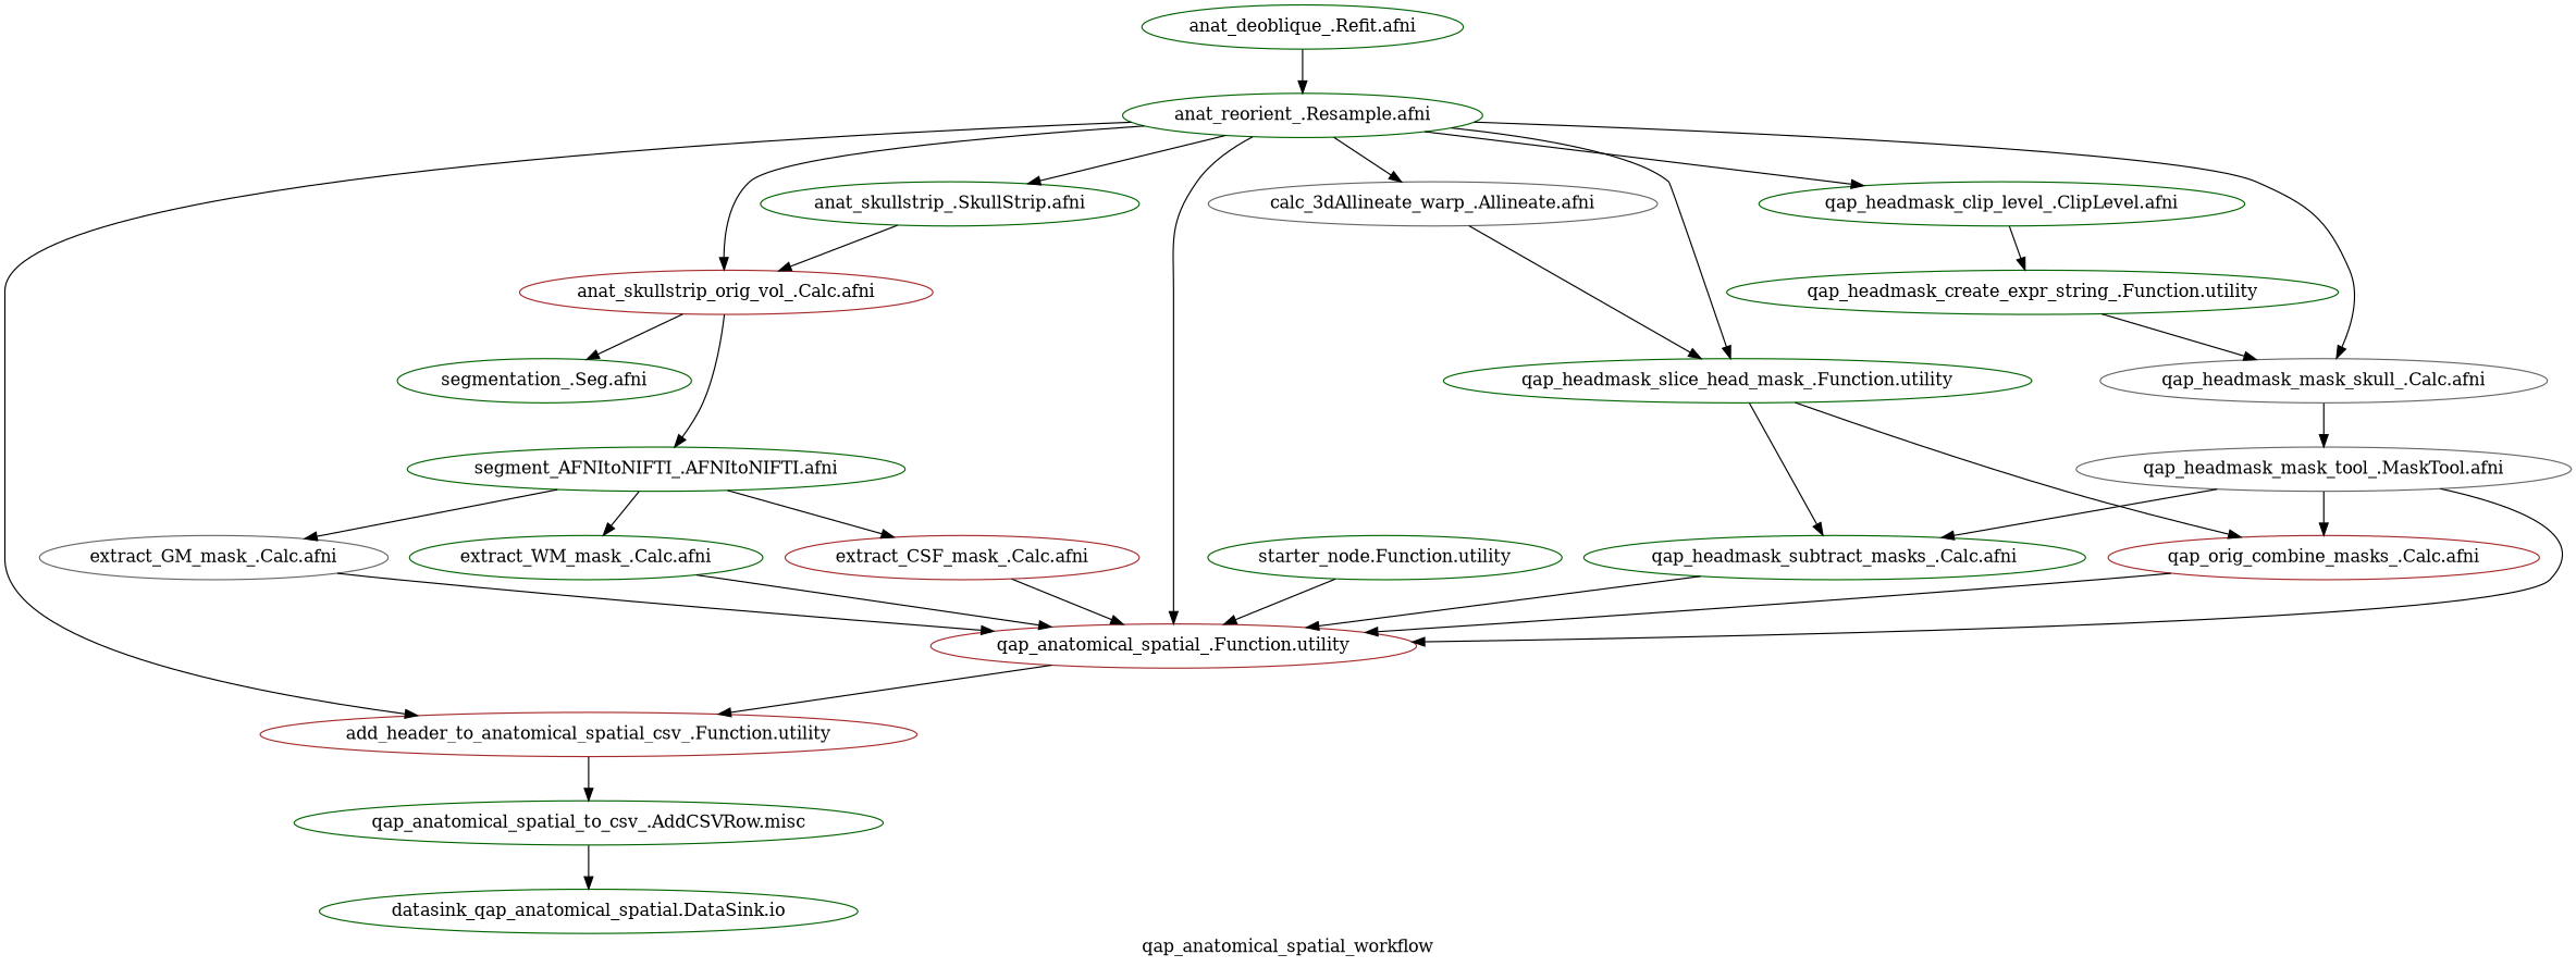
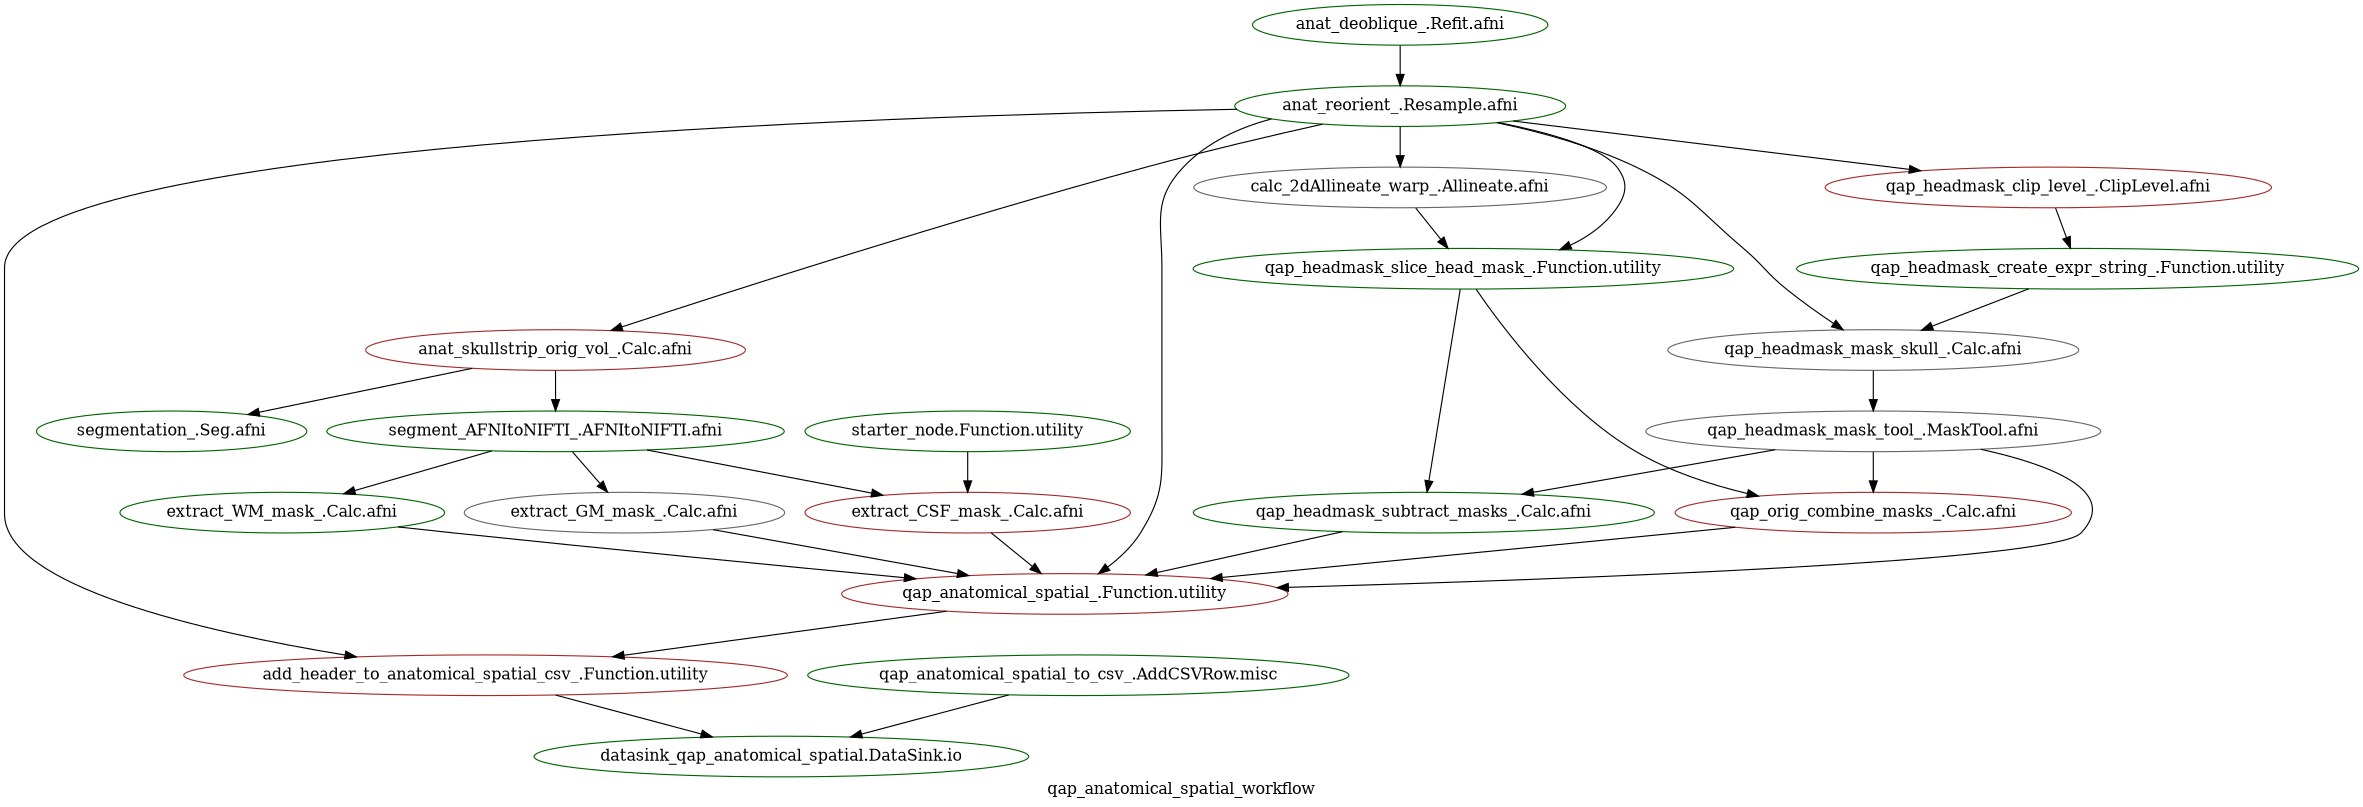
  digraph {
    label=qap_anatomical_spatial_workflow
    node [color=darkgreen]
    n1 [label="anat_deoblique_.Refit.afni"]
    n2 [label="anat_reorient_.Resample.afni"]
-   n3 [label="anat_skullstrip_.SkullStrip.afni"]
    n4 [color=brown label="anat_skullstrip_orig_vol_.Calc.afni"]
-   n5 [color=gray40 label="calc_3dAllineate_warp_.Allineate.afni"]
+   n5 [color=gray40 label="calc_2dAllineate_warp_.Allineate.afni"]
    n6 [label="qap_headmask_slice_head_mask_.Function.utility"]
-   n7 [label="qap_headmask_clip_level_.ClipLevel.afni"]
+   n7 [color=brown label="qap_headmask_clip_level_.ClipLevel.afni"]
    n8 [color=gray40 label="qap_headmask_mask_skull_.Calc.afni"]
    n9 [color=brown label="qap_anatomical_spatial_.Function.utility"]
    n10 [color=brown label="add_header_to_anatomical_spatial_csv_.Function.utility"]
    n11 [label="segmentation_.Seg.afni"]
    n12 [label="segment_AFNItoNIFTI_.AFNItoNIFTI.afni"]
    n13 [label="qap_headmask_subtract_masks_.Calc.afni"]
    n14 [color=brown label="qap_orig_combine_masks_.Calc.afni"]
    n15 [label="qap_headmask_create_expr_string_.Function.utility"]
    n16 [color=gray40 label="qap_headmask_mask_tool_.MaskTool.afni"]
    n17 [label="qap_anatomical_spatial_to_csv_.AddCSVRow.misc"]
    n18 [color=brown label="extract_CSF_mask_.Calc.afni"]
    n19 [color=gray40 label="extract_GM_mask_.Calc.afni"]
    n20 [label="extract_WM_mask_.Calc.afni"]
    n21 [label="starter_node.Function.utility"]
    n22 [label="datasink_qap_anatomical_spatial.DataSink.io"]
    n1 -> n2
-   n2 -> n3
    n2 -> n4
    n2 -> n5
    n2 -> n6
    n2 -> n7
    n2 -> n8
    n2 -> n9
    n2 -> n10
-   n3 -> n4
    n4 -> n11
    n4 -> n12
    n5 -> n6
    n6 -> n13
    n6 -> n14
    n7 -> n15
    n8 -> n16
    n9 -> n10
-   n10 -> n17
+   n10 -> n22
    n12 -> n18
    n12 -> n19
    n12 -> n20
    n13 -> n9
    n14 -> n9
    n15 -> n8
    n16 -> n9
    n16 -> n13
    n16 -> n14
    n17 -> n22
    n18 -> n9
    n19 -> n9
    n20 -> n9
-   n21 -> n9
+   n21 -> n18
  }
